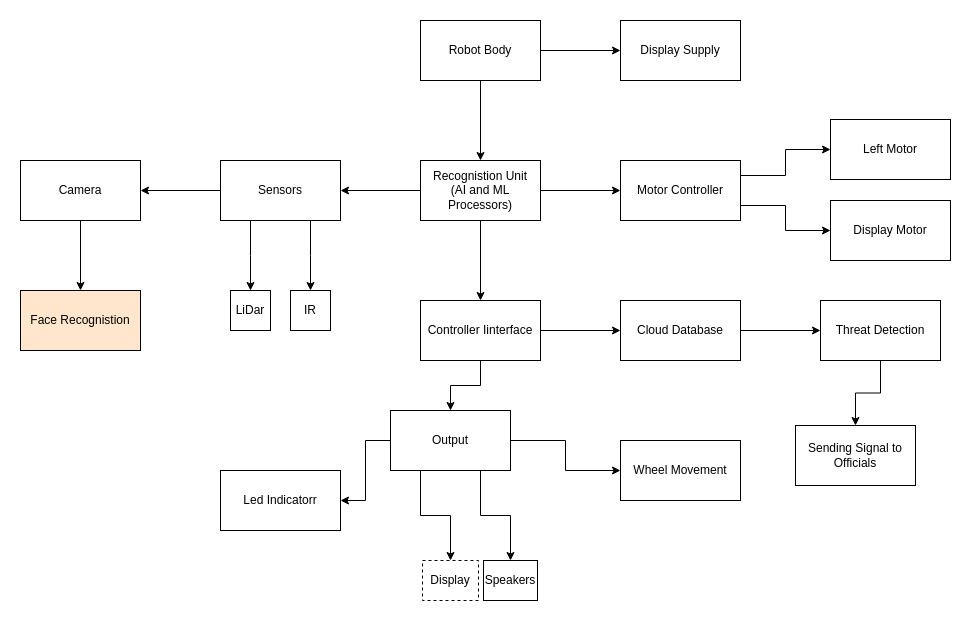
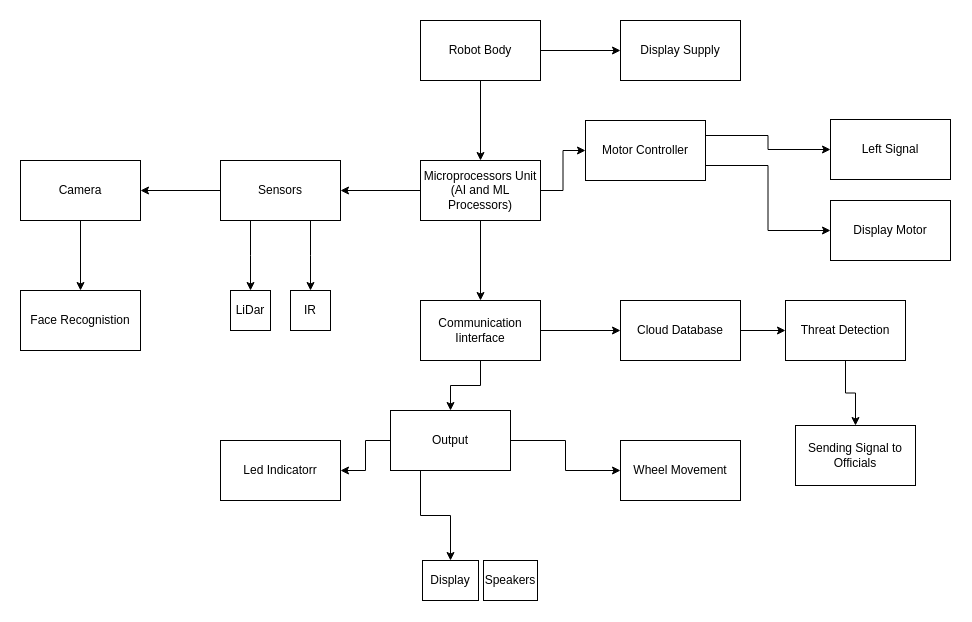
  <mxCell id="0" />
  <mxCell id="1" parent="0" />
  <mxCell id="2" value="" style="edgeStyle=orthogonalEdgeStyle;rounded=0;orthogonalLoop=1;jettySize=auto;html=1;" parent="1" source="4" target="8" edge="1"><mxGeometry relative="1" as="geometry" /></mxCell>
  <mxCell id="3" style="edgeStyle=orthogonalEdgeStyle;rounded=0;orthogonalLoop=1;jettySize=auto;html=1;exitX=1;exitY=0.5;exitDx=0;exitDy=0;entryX=0;entryY=0.5;entryDx=0;entryDy=0;" parent="1" source="4" target="25" edge="1"><mxGeometry relative="1" as="geometry" /></mxCell>
  <mxCell id="4" value="Robot Body" style="rounded=0;whiteSpace=wrap;html=1;" parent="1" vertex="1"><mxGeometry x="420" y="20" width="120" height="60" as="geometry" /></mxCell>
  <mxCell id="5" value="" style="edgeStyle=orthogonalEdgeStyle;rounded=0;orthogonalLoop=1;jettySize=auto;html=1;" parent="1" source="8" target="11" edge="1"><mxGeometry relative="1" as="geometry" /></mxCell>
  <mxCell id="6" value="" style="edgeStyle=orthogonalEdgeStyle;rounded=0;orthogonalLoop=1;jettySize=auto;html=1;" parent="1" source="8" target="15" edge="1"><mxGeometry relative="1" as="geometry" /></mxCell>
  <mxCell id="7" value="" style="edgeStyle=orthogonalEdgeStyle;rounded=0;orthogonalLoop=1;jettySize=auto;html=1;" parent="1" source="8" target="28" edge="1"><mxGeometry relative="1" as="geometry" /></mxCell>
- <mxCell id="8" value="Recognistion Unit&lt;br&gt;(AI and ML Processors)" style="rounded=0;whiteSpace=wrap;html=1;" parent="1" vertex="1"><mxGeometry x="420" y="160" width="120" height="60" as="geometry" /></mxCell>
+ <mxCell id="8" value="Microprocessors Unit&lt;br&gt;(AI and ML Processors)" style="rounded=0;whiteSpace=wrap;html=1;" parent="1" vertex="1"><mxGeometry x="420" y="160" width="120" height="60" as="geometry" /></mxCell>
  <mxCell id="9" value="" style="edgeStyle=orthogonalEdgeStyle;rounded=0;orthogonalLoop=1;jettySize=auto;html=1;" parent="1" source="11" target="22" edge="1"><mxGeometry relative="1" as="geometry" /></mxCell>
  <mxCell id="10" value="" style="edgeStyle=orthogonalEdgeStyle;rounded=0;orthogonalLoop=1;jettySize=auto;html=1;" parent="1" source="11" target="32" edge="1"><mxGeometry relative="1" as="geometry" /></mxCell>
- <mxCell id="11" value="Controller Iinterface" style="rounded=0;whiteSpace=wrap;html=1;" parent="1" vertex="1"><mxGeometry x="420" y="300" width="120" height="60" as="geometry" /></mxCell>
+ <mxCell id="11" value="Communication Iinterface" style="rounded=0;whiteSpace=wrap;html=1;" parent="1" vertex="1"><mxGeometry x="420" y="300" width="120" height="60" as="geometry" /></mxCell>
  <mxCell id="12" style="edgeStyle=orthogonalEdgeStyle;rounded=0;orthogonalLoop=1;jettySize=auto;html=1;exitX=0.25;exitY=1;exitDx=0;exitDy=0;" parent="1" source="15" edge="1"><mxGeometry relative="1" as="geometry"><mxPoint x="250" y="290" as="targetPoint" /></mxGeometry></mxCell>
  <mxCell id="13" style="edgeStyle=orthogonalEdgeStyle;rounded=0;orthogonalLoop=1;jettySize=auto;html=1;exitX=0.75;exitY=1;exitDx=0;exitDy=0;" parent="1" source="15" edge="1"><mxGeometry relative="1" as="geometry"><mxPoint x="310" y="290" as="targetPoint" /></mxGeometry></mxCell>
  <mxCell id="14" value="" style="edgeStyle=orthogonalEdgeStyle;rounded=0;orthogonalLoop=1;jettySize=auto;html=1;" parent="1" source="15" target="36" edge="1"><mxGeometry relative="1" as="geometry" /></mxCell>
  <mxCell id="15" value="Sensors" style="rounded=0;whiteSpace=wrap;html=1;" parent="1" vertex="1"><mxGeometry x="220" y="160" width="120" height="60" as="geometry" /></mxCell>
  <mxCell id="16" value="LiDar" style="rounded=0;whiteSpace=wrap;html=1;" parent="1" vertex="1"><mxGeometry x="230" y="290" width="40" height="40" as="geometry" /></mxCell>
  <mxCell id="17" value="IR" style="rounded=0;whiteSpace=wrap;html=1;" parent="1" vertex="1"><mxGeometry x="290" y="290" width="40" height="40" as="geometry" /></mxCell>
  <mxCell id="18" style="edgeStyle=orthogonalEdgeStyle;rounded=0;orthogonalLoop=1;jettySize=auto;html=1;exitX=0.25;exitY=1;exitDx=0;exitDy=0;" parent="1" source="22" target="23" edge="1"><mxGeometry relative="1" as="geometry" /></mxCell>
- <mxCell id="19" style="edgeStyle=orthogonalEdgeStyle;rounded=0;orthogonalLoop=1;jettySize=auto;html=1;exitX=0.75;exitY=1;exitDx=0;exitDy=0;entryX=0.5;entryY=0;entryDx=0;entryDy=0;" parent="1" source="22" target="24" edge="1"><mxGeometry relative="1" as="geometry" /></mxCell>
  <mxCell id="20" value="" style="edgeStyle=orthogonalEdgeStyle;rounded=0;orthogonalLoop=1;jettySize=auto;html=1;" parent="1" source="22" target="29" edge="1"><mxGeometry relative="1" as="geometry" /></mxCell>
  <mxCell id="21" value="" style="edgeStyle=orthogonalEdgeStyle;rounded=0;orthogonalLoop=1;jettySize=auto;html=1;" parent="1" source="22" target="30" edge="1"><mxGeometry relative="1" as="geometry" /></mxCell>
  <mxCell id="22" value="Output" style="rounded=0;whiteSpace=wrap;html=1;" parent="1" vertex="1"><mxGeometry x="390" y="410" width="120" height="60" as="geometry" /></mxCell>
- <mxCell id="23" value="Display" style="rounded=0;whiteSpace=wrap;html=1;dashed=1;" parent="1" vertex="1"><mxGeometry x="422" y="560" width="56" height="40" as="geometry" /></mxCell>
+ <mxCell id="23" value="Display" style="rounded=0;whiteSpace=wrap;html=1;" parent="1" vertex="1"><mxGeometry x="422" y="560" width="56" height="40" as="geometry" /></mxCell>
  <mxCell id="24" value="Speakers" style="rounded=0;whiteSpace=wrap;html=1;" parent="1" vertex="1"><mxGeometry x="483" y="560" width="54" height="40" as="geometry" /></mxCell>
  <mxCell id="25" value="Display Supply" style="rounded=0;whiteSpace=wrap;html=1;" parent="1" vertex="1"><mxGeometry x="620" y="20" width="120" height="60" as="geometry" /></mxCell>
  <mxCell id="26" style="edgeStyle=orthogonalEdgeStyle;rounded=0;orthogonalLoop=1;jettySize=auto;html=1;exitX=1;exitY=0.25;exitDx=0;exitDy=0;entryX=0;entryY=0.5;entryDx=0;entryDy=0;" edge="1" parent="1" source="28" target="39"><mxGeometry relative="1" as="geometry" /></mxCell>
  <mxCell id="27" style="edgeStyle=orthogonalEdgeStyle;rounded=0;orthogonalLoop=1;jettySize=auto;html=1;exitX=1;exitY=0.75;exitDx=0;exitDy=0;entryX=0;entryY=0.5;entryDx=0;entryDy=0;" edge="1" parent="1" source="28" target="40"><mxGeometry relative="1" as="geometry" /></mxCell>
- <mxCell id="28" value="Motor Controller" style="rounded=0;whiteSpace=wrap;html=1;" parent="1" vertex="1"><mxGeometry x="620" y="160" width="120" height="60" as="geometry" /></mxCell>
- <mxCell id="29" value="Led Indicatorr" style="rounded=0;whiteSpace=wrap;html=1;" parent="1" vertex="1"><mxGeometry x="220" y="470" width="120" height="60" as="geometry" /></mxCell>
+ <mxCell id="28" value="Motor Controller" style="rounded=0;whiteSpace=wrap;html=1;" parent="1" vertex="1"><mxGeometry x="585" y="120" width="120" height="60" as="geometry" /></mxCell>
+ <mxCell id="29" value="Led Indicatorr" style="rounded=0;whiteSpace=wrap;html=1;" parent="1" vertex="1"><mxGeometry x="220" y="440" width="120" height="60" as="geometry" /></mxCell>
  <mxCell id="30" value="Wheel Movement" style="rounded=0;whiteSpace=wrap;html=1;" parent="1" vertex="1"><mxGeometry x="620" y="440" width="120" height="60" as="geometry" /></mxCell>
  <mxCell id="31" value="" style="edgeStyle=orthogonalEdgeStyle;rounded=0;orthogonalLoop=1;jettySize=auto;html=1;" parent="1" source="32" target="34" edge="1"><mxGeometry relative="1" as="geometry" /></mxCell>
  <mxCell id="32" value="Cloud Database" style="rounded=0;whiteSpace=wrap;html=1;" parent="1" vertex="1"><mxGeometry x="620" y="300" width="120" height="60" as="geometry" /></mxCell>
  <mxCell id="33" value="" style="edgeStyle=orthogonalEdgeStyle;rounded=0;orthogonalLoop=1;jettySize=auto;html=1;" parent="1" source="34" target="38" edge="1"><mxGeometry relative="1" as="geometry" /></mxCell>
- <mxCell id="34" value="Threat Detection" style="rounded=0;whiteSpace=wrap;html=1;" parent="1" vertex="1"><mxGeometry x="820" y="300" width="120" height="60" as="geometry" /></mxCell>
+ <mxCell id="34" value="Threat Detection" style="rounded=0;whiteSpace=wrap;html=1;" parent="1" vertex="1"><mxGeometry x="785" y="300" width="120" height="60" as="geometry" /></mxCell>
  <mxCell id="35" value="" style="edgeStyle=orthogonalEdgeStyle;rounded=0;orthogonalLoop=1;jettySize=auto;html=1;" parent="1" source="36" target="37" edge="1"><mxGeometry relative="1" as="geometry" /></mxCell>
  <mxCell id="36" value="Camera" style="rounded=0;whiteSpace=wrap;html=1;" parent="1" vertex="1"><mxGeometry x="20" y="160" width="120" height="60" as="geometry" /></mxCell>
- <mxCell id="37" value="Face Recognistion" style="rounded=0;whiteSpace=wrap;html=1;fillColor=#ffe6cc;" parent="1" vertex="1"><mxGeometry x="20" y="290" width="120" height="60" as="geometry" /></mxCell>
+ <mxCell id="37" value="Face Recognistion" style="rounded=0;whiteSpace=wrap;html=1;" parent="1" vertex="1"><mxGeometry x="20" y="290" width="120" height="60" as="geometry" /></mxCell>
  <mxCell id="38" value="Sending Signal to Officials" style="rounded=0;whiteSpace=wrap;html=1;" parent="1" vertex="1"><mxGeometry x="795" y="425" width="120" height="60" as="geometry" /></mxCell>
- <mxCell id="39" value="Left Motor" style="rounded=0;whiteSpace=wrap;html=1;" vertex="1" parent="1"><mxGeometry x="830" y="119" width="120" height="60" as="geometry" /></mxCell>
+ <mxCell id="39" value="Left Signal" style="rounded=0;whiteSpace=wrap;html=1;" vertex="1" parent="1"><mxGeometry x="830" y="119" width="120" height="60" as="geometry" /></mxCell>
  <mxCell id="40" value="Display Motor" style="rounded=0;whiteSpace=wrap;html=1;" vertex="1" parent="1"><mxGeometry x="830" y="200" width="120" height="60" as="geometry" /></mxCell>
